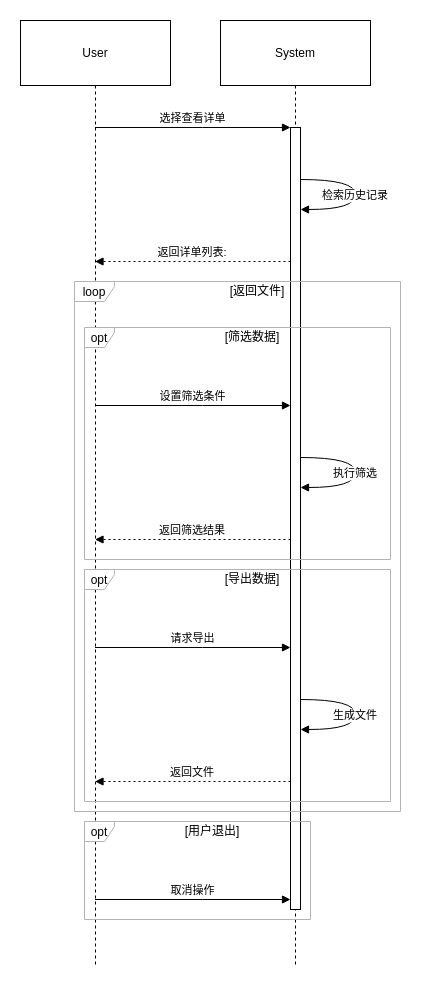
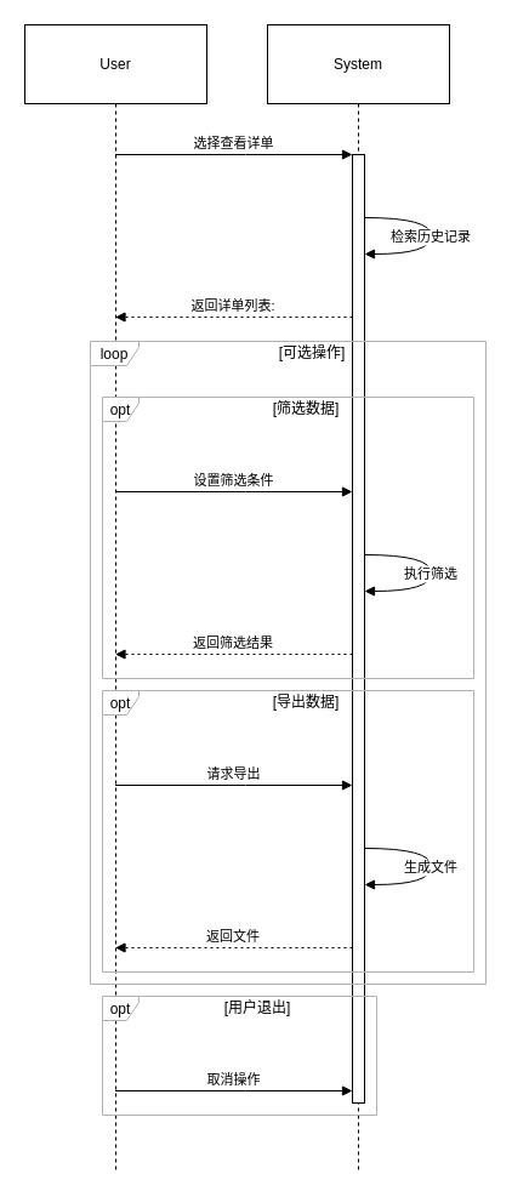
  <mxCell id="0" />
  <mxCell id="1" parent="0" />
  <mxCell id="2" value="User" style="shape=umlLifeline;perimeter=lifelinePerimeter;whiteSpace=wrap;container=1;dropTarget=0;collapsible=0;recursiveResize=0;outlineConnect=0;portConstraint=eastwest;newEdgeStyle={&quot;edgeStyle&quot;:&quot;elbowEdgeStyle&quot;,&quot;elbow&quot;:&quot;vertical&quot;,&quot;curved&quot;:0,&quot;rounded&quot;:0};size=65;" vertex="1" parent="1"><mxGeometry x="20" y="20" width="150" height="945" as="geometry" /></mxCell>
  <mxCell id="3" value="System" style="shape=umlLifeline;perimeter=lifelinePerimeter;whiteSpace=wrap;container=1;dropTarget=0;collapsible=0;recursiveResize=0;outlineConnect=0;portConstraint=eastwest;newEdgeStyle={&quot;edgeStyle&quot;:&quot;elbowEdgeStyle&quot;,&quot;elbow&quot;:&quot;vertical&quot;,&quot;curved&quot;:0,&quot;rounded&quot;:0};size=65;" vertex="1" parent="1"><mxGeometry x="220" y="20" width="150" height="945" as="geometry" /></mxCell>
  <mxCell id="4" value="" style="points=[];perimeter=orthogonalPerimeter;outlineConnect=0;targetShapes=umlLifeline;portConstraint=eastwest;newEdgeStyle={&quot;edgeStyle&quot;:&quot;elbowEdgeStyle&quot;,&quot;elbow&quot;:&quot;vertical&quot;,&quot;curved&quot;:0,&quot;rounded&quot;:0}" vertex="1" parent="3"><mxGeometry x="70" y="107" width="10" height="782" as="geometry" /></mxCell>
  <mxCell id="5" value="opt" style="shape=umlFrame;pointerEvents=0;dropTarget=0;strokeColor=#B3B3B3;height=20;width=30" vertex="1" parent="1"><mxGeometry x="84" y="327" width="306" height="232" as="geometry" /></mxCell>
  <mxCell id="6" value="[筛选数据]" style="text;strokeColor=none;fillColor=none;align=center;verticalAlign=middle;whiteSpace=wrap;" vertex="1" parent="5"><mxGeometry x="30" width="276" height="20" as="geometry" /></mxCell>
  <mxCell id="7" value="opt" style="shape=umlFrame;pointerEvents=0;dropTarget=0;strokeColor=#B3B3B3;height=20;width=30" vertex="1" parent="1"><mxGeometry x="84" y="569" width="306" height="232" as="geometry" /></mxCell>
  <mxCell id="8" value="[导出数据]" style="text;strokeColor=none;fillColor=none;align=center;verticalAlign=middle;whiteSpace=wrap;" vertex="1" parent="7"><mxGeometry x="30" width="276" height="20" as="geometry" /></mxCell>
  <mxCell id="9" value="loop" style="shape=umlFrame;pointerEvents=0;dropTarget=0;strokeColor=#B3B3B3;height=20;width=40" vertex="1" parent="1"><mxGeometry x="74" y="281" width="326" height="530" as="geometry" /></mxCell>
- <mxCell id="10" value="[返回文件]" style="text;strokeColor=none;fillColor=none;align=center;verticalAlign=middle;whiteSpace=wrap;" vertex="1" parent="9"><mxGeometry x="40" width="286" height="20" as="geometry" /></mxCell>
+ <mxCell id="10" value="[可选操作]" style="text;strokeColor=none;fillColor=none;align=center;verticalAlign=middle;whiteSpace=wrap;" vertex="1" parent="9"><mxGeometry x="40" width="286" height="20" as="geometry" /></mxCell>
  <mxCell id="11" value="opt" style="shape=umlFrame;pointerEvents=0;dropTarget=0;strokeColor=#B3B3B3;height=20;width=30" vertex="1" parent="1"><mxGeometry x="84" y="821" width="226" height="98" as="geometry" /></mxCell>
  <mxCell id="12" value="[用户退出]" style="text;strokeColor=none;fillColor=none;align=center;verticalAlign=middle;whiteSpace=wrap;" vertex="1" parent="11"><mxGeometry x="30" width="196" height="20" as="geometry" /></mxCell>
  <mxCell id="13" value="选择查看详单" style="verticalAlign=bottom;edgeStyle=elbowEdgeStyle;elbow=vertical;curved=0;rounded=0;endArrow=block;" edge="1" parent="1" source="2" target="4"><mxGeometry relative="1" as="geometry"><Array as="points"><mxPoint x="202" y="127" /></Array></mxGeometry></mxCell>
  <mxCell id="14" value="检索历史记录" style="curved=1;endArrow=block;rounded=0;" edge="1" parent="1" source="4" target="4"><mxGeometry relative="1" as="geometry"><Array as="points"><mxPoint x="355" y="179" /><mxPoint x="355" y="209" /></Array></mxGeometry></mxCell>
  <mxCell id="15" value="返回详单列表:" style="verticalAlign=bottom;edgeStyle=elbowEdgeStyle;elbow=vertical;curved=0;rounded=0;dashed=1;dashPattern=2 3;endArrow=block;" edge="1" parent="1" source="4" target="2"><mxGeometry relative="1" as="geometry"><Array as="points"><mxPoint x="205" y="261" /></Array></mxGeometry></mxCell>
  <mxCell id="16" value="设置筛选条件" style="verticalAlign=bottom;edgeStyle=elbowEdgeStyle;elbow=vertical;curved=0;rounded=0;endArrow=block;" edge="1" parent="1" source="2" target="4"><mxGeometry relative="1" as="geometry"><Array as="points"><mxPoint x="202" y="405" /></Array></mxGeometry></mxCell>
  <mxCell id="17" value="执行筛选" style="curved=1;endArrow=block;rounded=0;" edge="1" parent="1" source="4" target="4"><mxGeometry relative="1" as="geometry"><Array as="points"><mxPoint x="355" y="457" /><mxPoint x="355" y="487" /></Array></mxGeometry></mxCell>
  <mxCell id="18" value="返回筛选结果" style="verticalAlign=bottom;edgeStyle=elbowEdgeStyle;elbow=vertical;curved=0;rounded=0;dashed=1;dashPattern=2 3;endArrow=block;" edge="1" parent="1" source="4" target="2"><mxGeometry relative="1" as="geometry"><Array as="points"><mxPoint x="205" y="539" /></Array></mxGeometry></mxCell>
  <mxCell id="19" value="请求导出" style="verticalAlign=bottom;edgeStyle=elbowEdgeStyle;elbow=vertical;curved=0;rounded=0;endArrow=block;" edge="1" parent="1" source="2" target="4"><mxGeometry relative="1" as="geometry"><Array as="points"><mxPoint x="202" y="647" /></Array></mxGeometry></mxCell>
  <mxCell id="20" value="生成文件" style="curved=1;endArrow=block;rounded=0;" edge="1" parent="1" source="4" target="4"><mxGeometry relative="1" as="geometry"><Array as="points"><mxPoint x="355" y="699" /><mxPoint x="355" y="729" /></Array></mxGeometry></mxCell>
  <mxCell id="21" value="返回文件" style="verticalAlign=bottom;edgeStyle=elbowEdgeStyle;elbow=vertical;curved=0;rounded=0;dashed=1;dashPattern=2 3;endArrow=block;" edge="1" parent="1" source="4" target="2"><mxGeometry relative="1" as="geometry"><Array as="points"><mxPoint x="205" y="781" /></Array></mxGeometry></mxCell>
  <mxCell id="22" value="取消操作" style="verticalAlign=bottom;edgeStyle=elbowEdgeStyle;elbow=vertical;curved=0;rounded=0;endArrow=block;" edge="1" parent="1" source="2" target="4"><mxGeometry relative="1" as="geometry"><Array as="points"><mxPoint x="202" y="899" /></Array></mxGeometry></mxCell>
